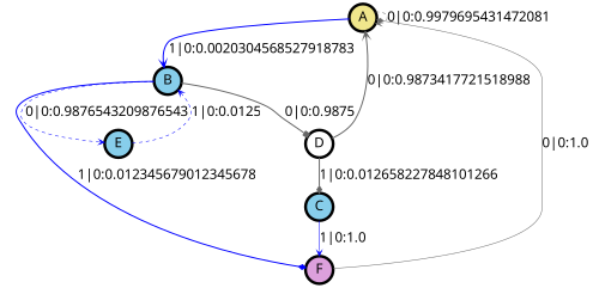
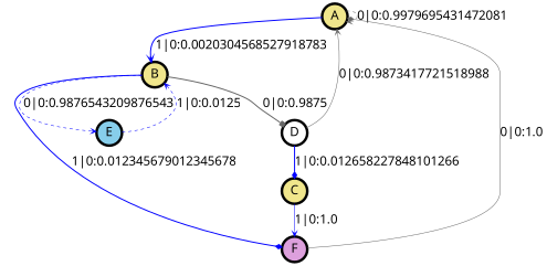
  digraph {
    fontname="CMU Serif Roman"
    node [fillcolor=khaki fontname="CMU Serif Roman" fontsize=24 penwidth=5 shape=circle style=filled]
    edge [arrowhead=vee color=blue fontname="CMU Serif Roman" fontsize=24 style=bold]
    A
-   B [fillcolor=skyblue]
+   B
    E [fillcolor=skyblue]
    F [fillcolor=plum]
    D [fillcolor=white]
-   C [fillcolor=skyblue]
+   C
    A -> A [color=gray40 label="0|0:0.9979695431472081\l" style=dashed]
    A -> B [label="1|0:0.0020304568527918783\l"]
    B -> E [label="0|0:0.9876543209876543\l" style=dashed]
    B -> F [arrowhead=diamond label="1|0:0.012345679012345678\l"]
    B -> D [arrowhead=box color=gray40 label="0|0:0.9875\l"]
    E -> B [label="1|0:0.0125\l" style=dashed]
    F -> A [arrowhead=diamond color=gray40 label="0|0:1.0\l" style=solid]
-   D -> A [color=gray40 label="0|0:0.9873417721518988\l"]
-   D -> C [arrowhead=diamond color=gray40 label="1|0:0.012658227848101266\l"]
+   D -> A [color=gray40 label="0|0:0.9873417721518988\l" style=solid]
+   D -> C [arrowhead=diamond label="1|0:0.012658227848101266\l"]
    C -> F [label="1|0:1.0\l" style=solid]
  }
